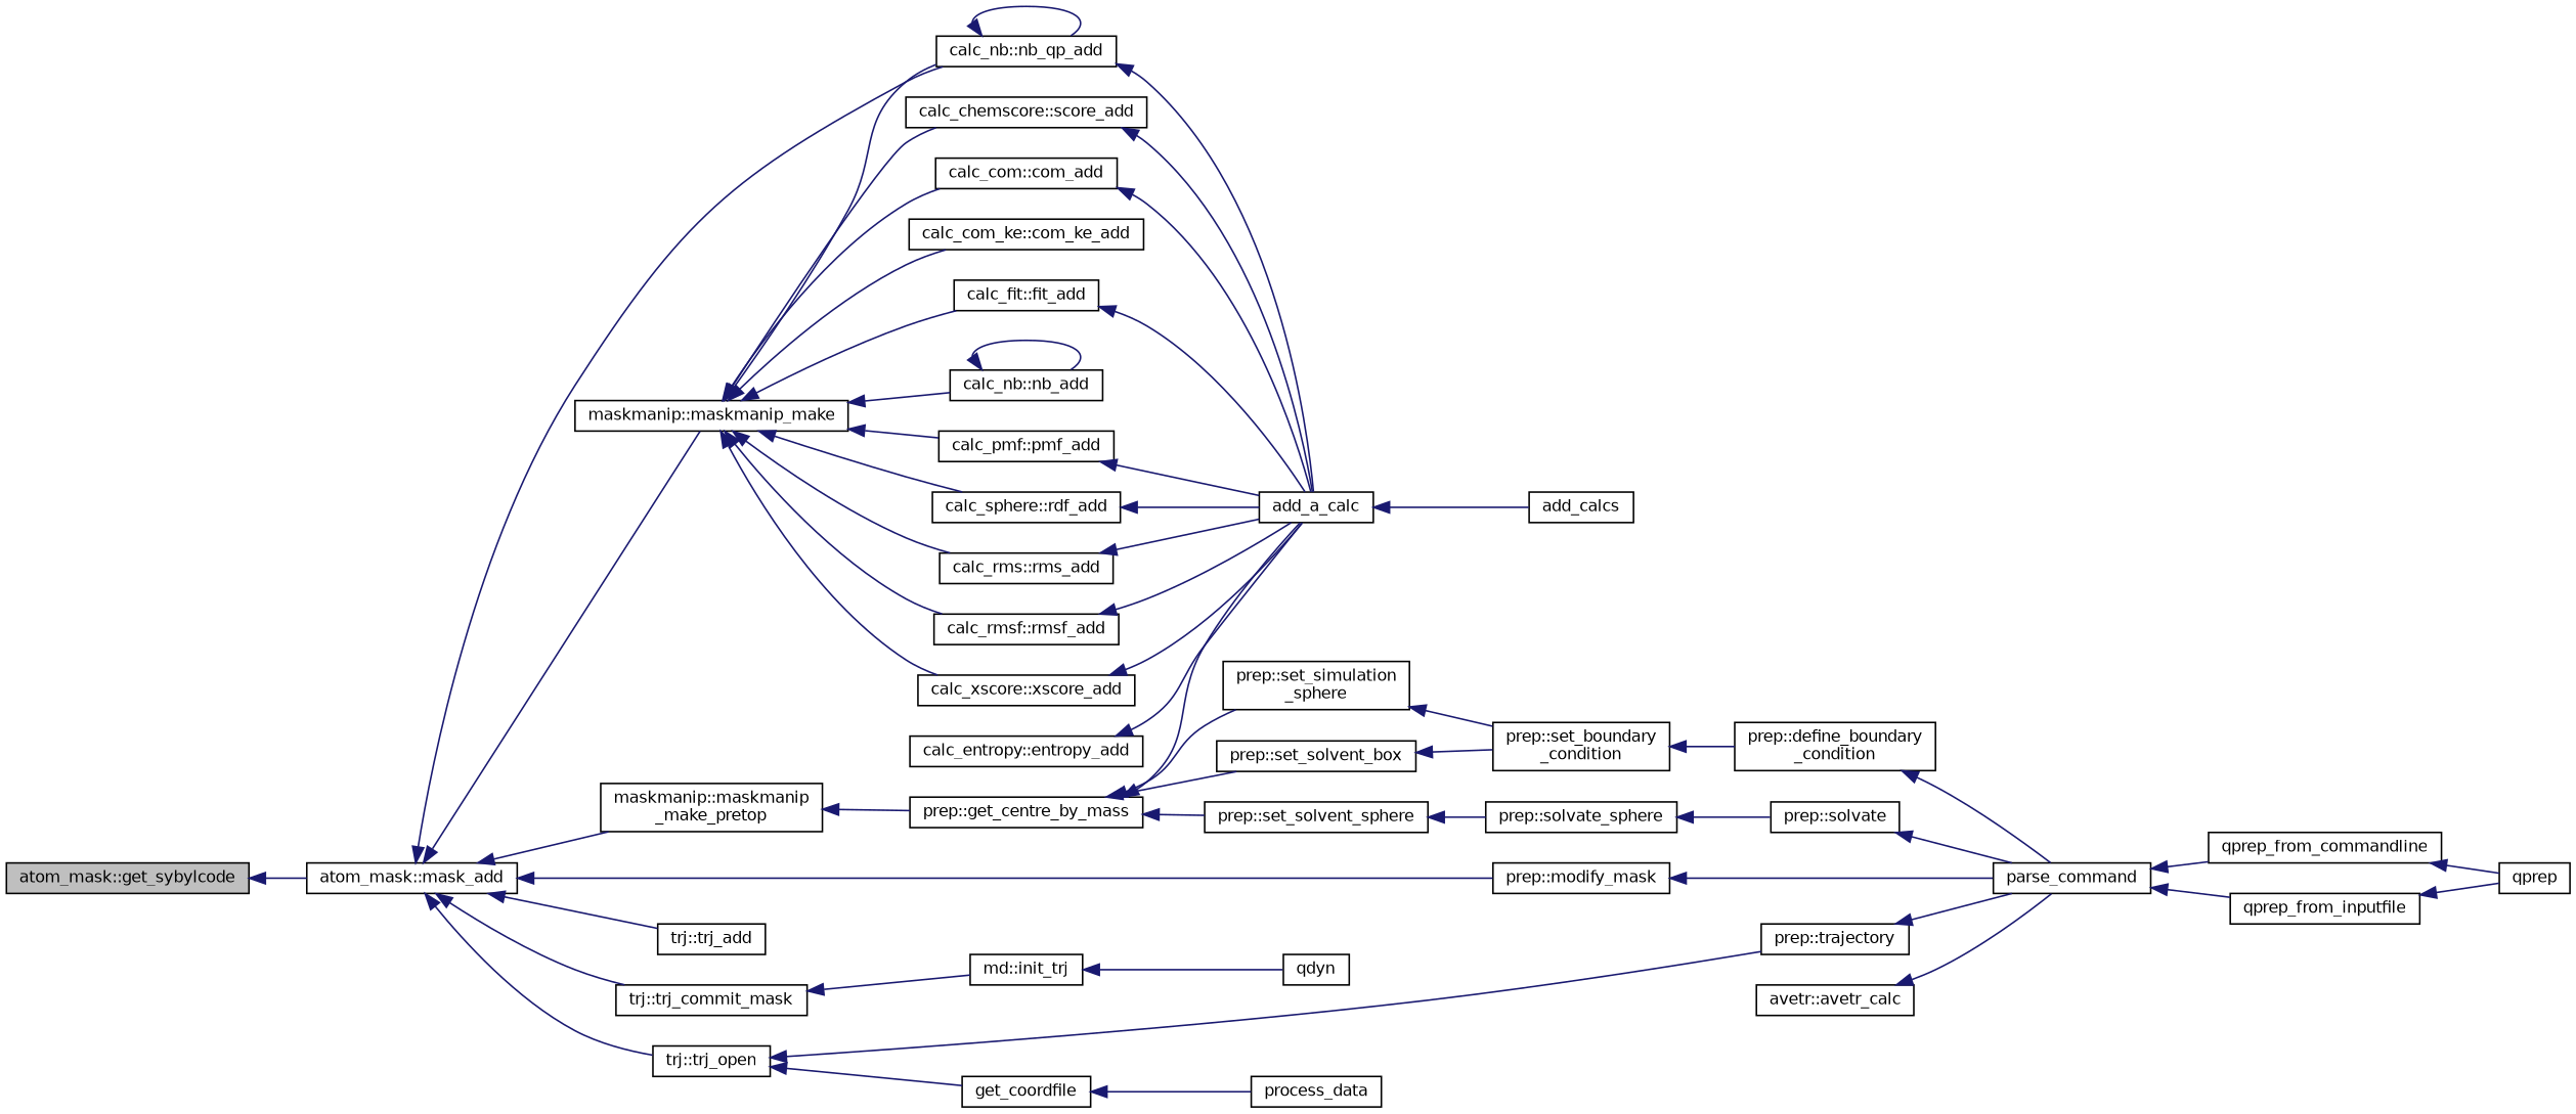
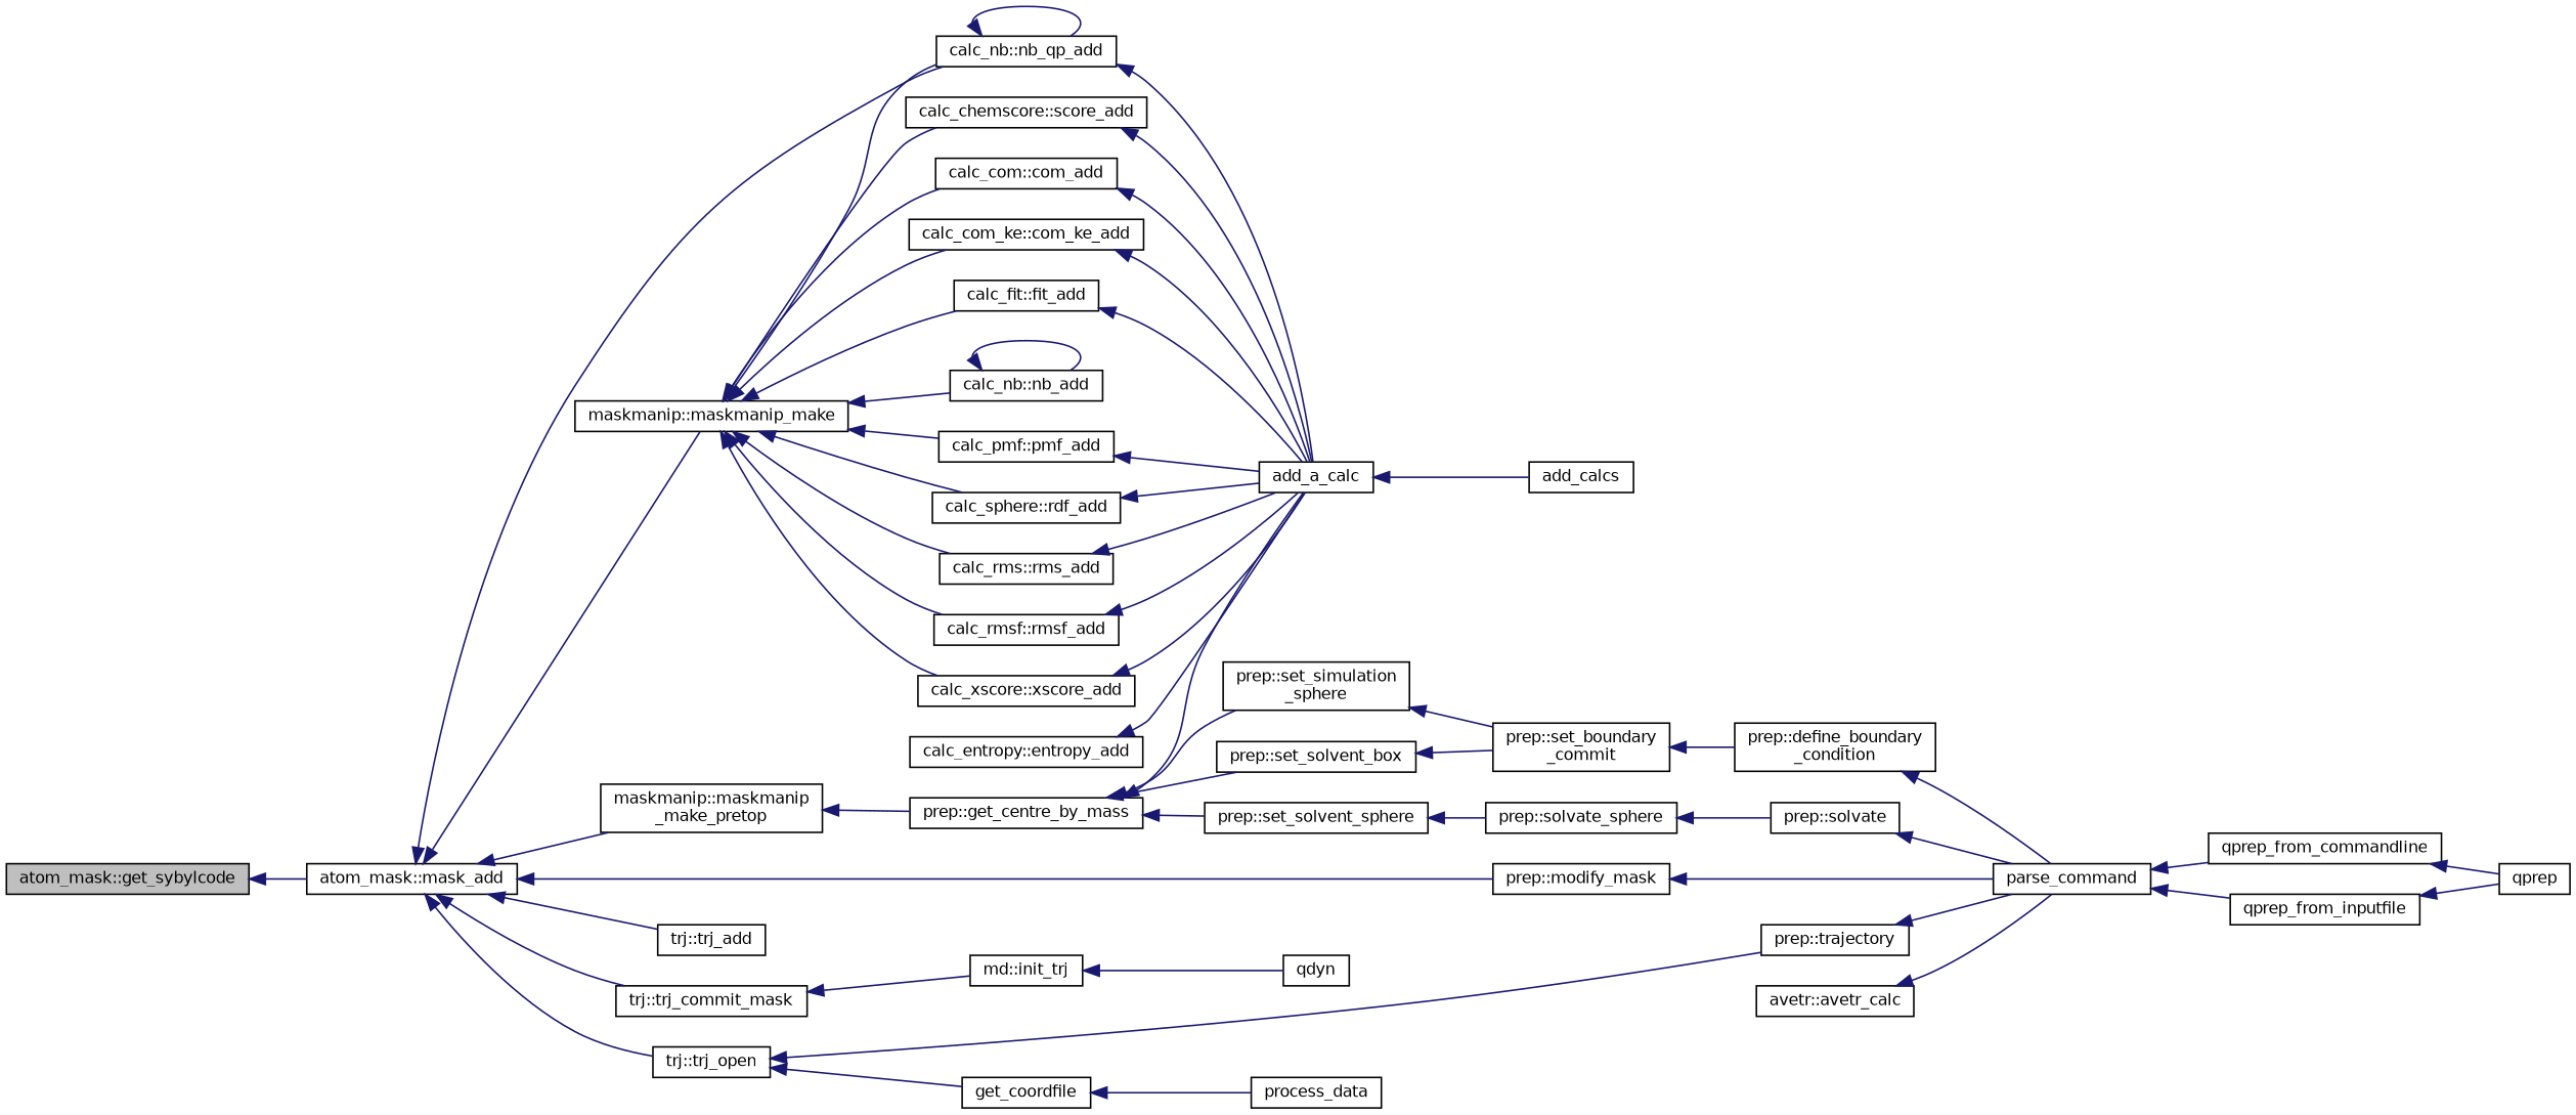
  digraph {
    rankdir=LR
    node [color=black fillcolor=white fontname=Helvetica fontsize=10 shape=record style=filled]
    edge [color=midnightblue dir=back fontname=Helvetica fontsize=10 labelfontname=Helvetica labelfontsize=10 style=solid]
    n1 [fillcolor=grey75 fontcolor=black height=0.2 label="atom_mask::get_sybylcode" width=0.4]
    n2 [height=0.2 label="atom_mask::mask_add" width=0.4]
    n3 [height=0.2 label="calc_nb::nb_qp_add" width=0.4]
    n4 [height=0.2 label="maskmanip::maskmanip_make" width=0.4]
    n5 [height=0.2 label="maskmanip::maskmanip\l_make_pretop" width=0.4]
    n6 [height=0.2 label="prep::modify_mask" width=0.4]
    n7 [height=0.2 label="trj::trj_add" width=0.4]
    n8 [height=0.2 label="trj::trj_commit_mask" width=0.4]
    n9 [height=0.2 label="trj::trj_open" width=0.4]
    n10 [height=0.2 label=add_a_calc width=0.4]
    n11 [height=0.2 label="calc_chemscore::score_add" width=0.4]
    n12 [height=0.2 label="calc_com::com_add" width=0.4]
    n13 [height=0.2 label="calc_com_ke::com_ke_add" width=0.4]
    n14 [height=0.2 label="calc_fit::fit_add" width=0.4]
    n15 [height=0.2 label="calc_nb::nb_add" width=0.4]
    n16 [height=0.2 label="calc_pmf::pmf_add" width=0.4]
    n17 [height=0.2 label="calc_sphere::rdf_add" width=0.4]
    n18 [height=0.2 label="calc_rms::rms_add" width=0.4]
    n19 [height=0.2 label="calc_rmsf::rmsf_add" width=0.4]
    n20 [height=0.2 label="calc_xscore::xscore_add" width=0.4]
    n21 [height=0.2 label="prep::get_centre_by_mass" width=0.4]
    n22 [height=0.2 label=parse_command width=0.4]
    n23 [height=0.2 label="md::init_trj" width=0.4]
    n24 [height=0.2 label="prep::trajectory" width=0.4]
    n25 [height=0.2 label=get_coordfile width=0.4]
    n26 [height=0.2 label=add_calcs width=0.4]
    n27 [height=0.2 label="calc_entropy::entropy_add" width=0.4]
    n28 [height=0.2 label="prep::set_simulation\l_sphere" width=0.4]
    n29 [height=0.2 label="prep::set_solvent_box" width=0.4]
    n30 [height=0.2 label="prep::set_solvent_sphere" width=0.4]
-   n31 [height=0.2 label="prep::set_boundary\l_condition" width=0.4]
+   n31 [height=0.2 label="prep::set_boundary\l_commit" width=0.4]
    n32 [height=0.2 label="prep::solvate_sphere" width=0.4]
    n33 [height=0.2 label="prep::define_boundary\l_condition" width=0.4]
    n34 [height=0.2 label=qprep_from_commandline width=0.4]
    n35 [height=0.2 label=qprep_from_inputfile width=0.4]
    n36 [height=0.2 label=qprep width=0.4]
    n37 [height=0.2 label="prep::solvate" width=0.4]
    n38 [height=0.2 label=qdyn width=0.4]
    n39 [height=0.2 label=process_data width=0.4]
    n40 [height=0.2 label="avetr::avetr_calc" width=0.4]
    n1 -> n2
    n2 -> n3
    n2 -> n4
    n2 -> n5
    n2 -> n6
    n2 -> n7
    n2 -> n8
    n2 -> n9
    n3 -> n3
    n3 -> n10
    n4 -> n3
    n4 -> n11
    n4 -> n12
    n4 -> n13
    n4 -> n14
    n4 -> n15
    n4 -> n16
    n4 -> n17
    n4 -> n18
    n4 -> n19
    n4 -> n20
    n5 -> n21
    n6 -> n22
    n8 -> n23
    n9 -> n24
    n9 -> n25
    n10 -> n26
    n11 -> n10
    n12 -> n10
+   n13 -> n10
    n14 -> n10
    n15 -> n15
    n16 -> n10
    n17 -> n10
    n18 -> n10
    n19 -> n10
    n20 -> n10
    n21 -> n10
    n21 -> n28
    n21 -> n29
    n21 -> n30
    n22 -> n34
    n22 -> n35
    n23 -> n38
    n24 -> n22
    n25 -> n39
    n27 -> n10
    n28 -> n31
    n29 -> n31
    n30 -> n32
    n31 -> n33
    n32 -> n37
    n33 -> n22
    n34 -> n36
    n35 -> n36
    n37 -> n22
    n40 -> n22
  }
